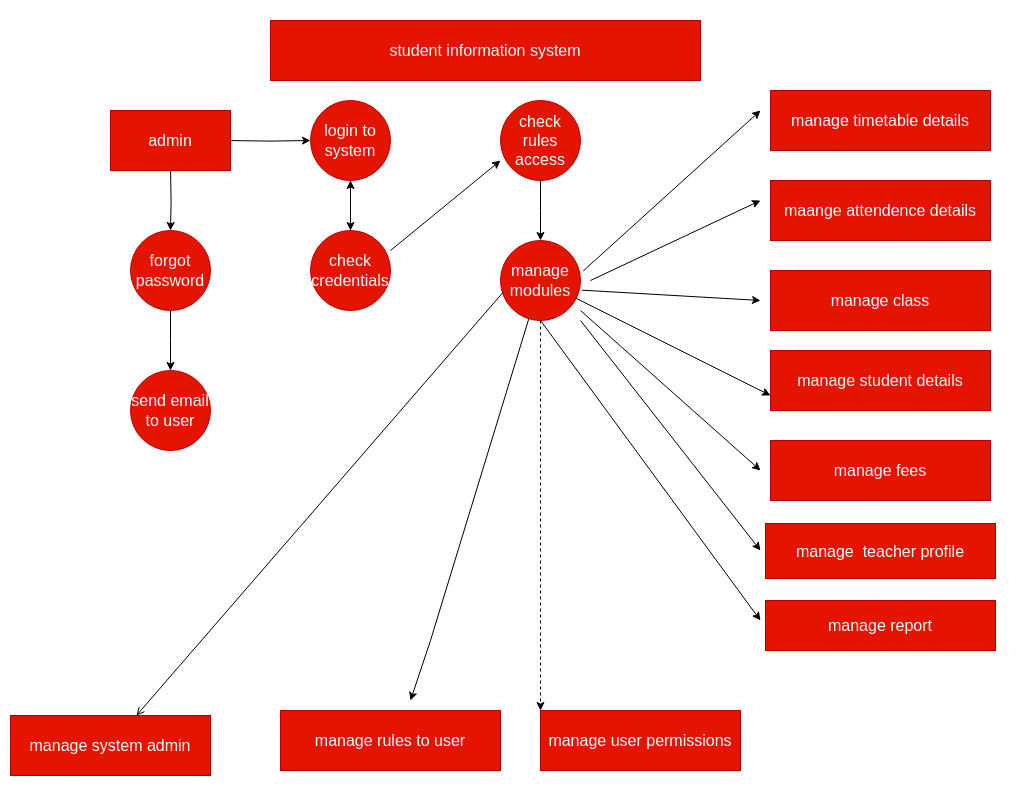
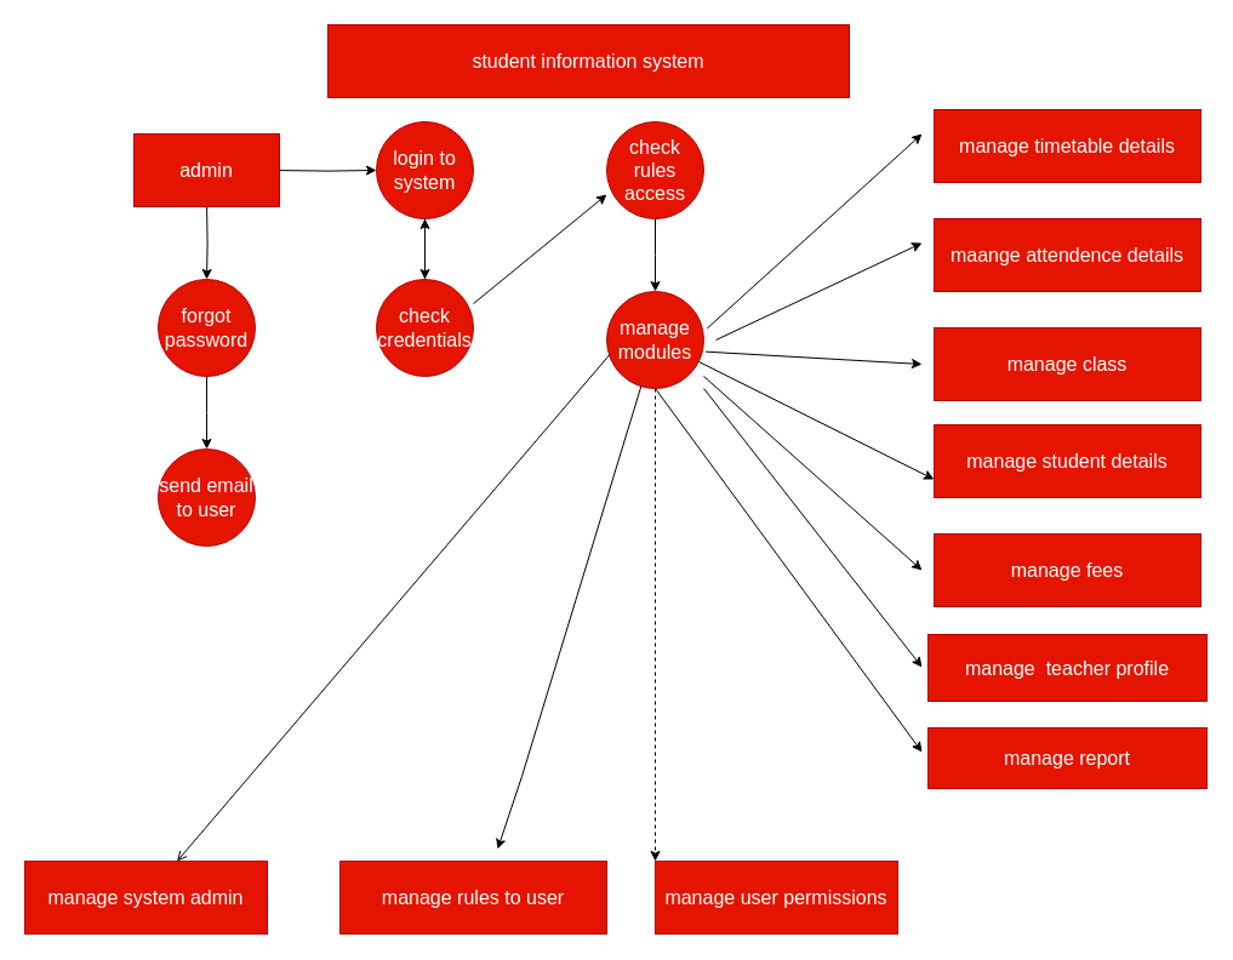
  <mxCell id="0" />
  <mxCell id="1" parent="0" />
  <mxCell id="2" value="&lt;font size=&quot;3&quot;&gt;student information system&lt;/font&gt;" style="rounded=0;whiteSpace=wrap;html=1;fillColor=#e51400;fontColor=#ffffff;strokeColor=#B20000;" vertex="1" parent="1"><mxGeometry x="270" y="20" width="430" height="60" as="geometry" /></mxCell>
  <mxCell id="3" value="" style="edgeStyle=orthogonalEdgeStyle;rounded=0;orthogonalLoop=1;jettySize=auto;html=1;" edge="1" parent="1"><mxGeometry relative="1" as="geometry"><mxPoint x="230" y="140.067" as="sourcePoint" /><mxPoint x="310" y="140" as="targetPoint" /></mxGeometry></mxCell>
  <mxCell id="4" value="" style="edgeStyle=orthogonalEdgeStyle;rounded=0;orthogonalLoop=1;jettySize=auto;html=1;" edge="1" parent="1"><mxGeometry relative="1" as="geometry"><mxPoint x="170.067" y="170" as="sourcePoint" /><mxPoint x="170" y="230" as="targetPoint" /></mxGeometry></mxCell>
  <mxCell id="5" value="" style="edgeStyle=orthogonalEdgeStyle;rounded=0;orthogonalLoop=1;jettySize=auto;html=1;" edge="1" parent="1" source="6"><mxGeometry relative="1" as="geometry"><mxPoint x="350" y="230" as="targetPoint" /></mxGeometry></mxCell>
  <mxCell id="6" value="&lt;font size=&quot;3&quot;&gt;login to system&lt;/font&gt;" style="ellipse;whiteSpace=wrap;html=1;aspect=fixed;fillColor=#e51400;fontColor=#ffffff;strokeColor=#B20000;" vertex="1" parent="1"><mxGeometry x="310" y="100" width="80" height="80" as="geometry" /></mxCell>
  <mxCell id="7" value="" style="edgeStyle=orthogonalEdgeStyle;rounded=0;orthogonalLoop=1;jettySize=auto;html=1;" edge="1" parent="1" source="8"><mxGeometry relative="1" as="geometry"><mxPoint x="170" y="370" as="targetPoint" /></mxGeometry></mxCell>
  <mxCell id="8" value="&lt;font size=&quot;3&quot;&gt;forgot password&lt;/font&gt;" style="ellipse;whiteSpace=wrap;html=1;aspect=fixed;fillColor=#e51400;fontColor=#ffffff;strokeColor=#B20000;" vertex="1" parent="1"><mxGeometry x="130" y="230" width="80" height="80" as="geometry" /></mxCell>
  <mxCell id="9" value="&lt;font size=&quot;3&quot;&gt;send email to user&lt;/font&gt;" style="ellipse;whiteSpace=wrap;html=1;aspect=fixed;fillColor=#e51400;fontColor=#ffffff;strokeColor=#B20000;" vertex="1" parent="1"><mxGeometry x="130" y="370" width="80" height="80" as="geometry" /></mxCell>
- <mxCell id="10" value="&lt;font size=&quot;3&quot;&gt;manage system admin&lt;/font&gt;" style="rounded=0;whiteSpace=wrap;html=1;fillColor=#e51400;fontColor=#ffffff;strokeColor=#B20000;" vertex="1" parent="1"><mxGeometry x="10" y="715" width="200" height="60" as="geometry" /></mxCell>
+ <mxCell id="10" value="&lt;font size=&quot;3&quot;&gt;manage system admin&lt;/font&gt;" style="rounded=0;whiteSpace=wrap;html=1;fillColor=#e51400;fontColor=#ffffff;strokeColor=#B20000;" vertex="1" parent="1"><mxGeometry x="20" y="710" width="200" height="60" as="geometry" /></mxCell>
  <mxCell id="11" value="&lt;font size=&quot;3&quot;&gt;manage user permissions&lt;/font&gt;" style="rounded=0;whiteSpace=wrap;html=1;fillColor=#e51400;fontColor=#ffffff;strokeColor=#B20000;" vertex="1" parent="1"><mxGeometry x="540" y="710" width="200" height="60" as="geometry" /></mxCell>
  <mxCell id="12" value="&lt;font size=&quot;3&quot;&gt;manage rules to user&lt;/font&gt;" style="rounded=0;whiteSpace=wrap;html=1;fillColor=#e51400;fontColor=#ffffff;strokeColor=#B20000;" vertex="1" parent="1"><mxGeometry x="280" y="710" width="220" height="60" as="geometry" /></mxCell>
  <mxCell id="13" value="" style="edgeStyle=orthogonalEdgeStyle;rounded=0;orthogonalLoop=1;jettySize=auto;html=1;" edge="1" parent="1" source="14" target="6"><mxGeometry relative="1" as="geometry" /></mxCell>
  <mxCell id="14" value="&lt;font size=&quot;3&quot;&gt;check credentials&lt;/font&gt;" style="ellipse;whiteSpace=wrap;html=1;aspect=fixed;fillColor=#e51400;fontColor=#ffffff;strokeColor=#B20000;" vertex="1" parent="1"><mxGeometry x="310" y="230" width="80" height="80" as="geometry" /></mxCell>
  <mxCell id="15" value="" style="edgeStyle=orthogonalEdgeStyle;rounded=0;orthogonalLoop=1;jettySize=auto;html=1;" edge="1" parent="1" source="16"><mxGeometry relative="1" as="geometry"><mxPoint x="540" y="240" as="targetPoint" /></mxGeometry></mxCell>
  <mxCell id="16" value="&lt;font size=&quot;3&quot;&gt;check rules access&lt;/font&gt;" style="ellipse;whiteSpace=wrap;html=1;aspect=fixed;fillColor=#e51400;fontColor=#ffffff;strokeColor=#B20000;" vertex="1" parent="1"><mxGeometry x="500" y="100" width="80" height="80" as="geometry" /></mxCell>
  <mxCell id="17" value="" style="endArrow=classic;html=1;rounded=0;" edge="1" parent="1"><mxGeometry width="50" height="50" relative="1" as="geometry"><mxPoint x="390" y="250" as="sourcePoint" /><mxPoint x="500" y="160" as="targetPoint" /><Array as="points" /></mxGeometry></mxCell>
  <mxCell id="18" value="" style="edgeStyle=orthogonalEdgeStyle;rounded=0;orthogonalLoop=1;jettySize=auto;html=1;entryX=0;entryY=0;entryDx=0;entryDy=0;dashed=1;" edge="1" parent="1" source="19" target="11"><mxGeometry relative="1" as="geometry"><mxPoint x="540" y="410" as="targetPoint" /></mxGeometry></mxCell>
  <mxCell id="19" value="&lt;font size=&quot;3&quot;&gt;manage modules&lt;/font&gt;" style="ellipse;whiteSpace=wrap;html=1;aspect=fixed;fillColor=#e51400;fontColor=#ffffff;strokeColor=#B20000;" vertex="1" parent="1"><mxGeometry x="500" y="240" width="80" height="80" as="geometry" /></mxCell>
  <mxCell id="20" value="" style="endArrow=open;html=1;rounded=0;exitX=0.033;exitY=0.647;exitDx=0;exitDy=0;exitPerimeter=0;" edge="1" parent="1" source="19" target="10"><mxGeometry width="50" height="50" relative="1" as="geometry"><mxPoint x="325" y="400" as="sourcePoint" /><mxPoint x="375" y="350" as="targetPoint" /></mxGeometry></mxCell>
  <mxCell id="21" value="&lt;font size=&quot;3&quot;&gt;manage timetable details&lt;/font&gt;" style="rounded=0;whiteSpace=wrap;html=1;fillColor=#e51400;fontColor=#ffffff;strokeColor=#B20000;" vertex="1" parent="1"><mxGeometry x="770" y="90" width="220" height="60" as="geometry" /></mxCell>
  <mxCell id="22" value="&lt;font size=&quot;3&quot;&gt;manage&amp;nbsp; teacher profile&lt;/font&gt;" style="rounded=0;whiteSpace=wrap;html=1;fillColor=#e51400;fontColor=#ffffff;strokeColor=#B20000;" vertex="1" parent="1"><mxGeometry x="765" y="523" width="230" height="55" as="geometry" /></mxCell>
  <mxCell id="23" value="&lt;font size=&quot;3&quot;&gt;manage fees&lt;/font&gt;" style="rounded=0;whiteSpace=wrap;html=1;fillColor=#e51400;fontColor=#ffffff;strokeColor=#B20000;" vertex="1" parent="1"><mxGeometry x="770" y="440" width="220" height="60" as="geometry" /></mxCell>
  <mxCell id="24" value="&lt;font size=&quot;3&quot;&gt;manage student details&lt;/font&gt;" style="rounded=0;whiteSpace=wrap;html=1;fillColor=#e51400;fontColor=#ffffff;strokeColor=#B20000;" vertex="1" parent="1"><mxGeometry x="770" y="350" width="220" height="60" as="geometry" /></mxCell>
  <mxCell id="25" value="&lt;font size=&quot;3&quot;&gt;maange attendence details&lt;/font&gt;" style="rounded=0;whiteSpace=wrap;html=1;fillColor=#e51400;fontColor=#ffffff;strokeColor=#B20000;" vertex="1" parent="1"><mxGeometry x="770" y="180" width="220" height="60" as="geometry" /></mxCell>
  <mxCell id="26" value="" style="endArrow=classic;html=1;rounded=0;exitX=1.034;exitY=0.381;exitDx=0;exitDy=0;exitPerimeter=0;" edge="1" parent="1" source="19"><mxGeometry width="50" height="50" relative="1" as="geometry"><mxPoint x="640" y="290" as="sourcePoint" /><mxPoint x="760" y="110" as="targetPoint" /><Array as="points" /></mxGeometry></mxCell>
  <mxCell id="27" value="" style="endArrow=classic;html=1;rounded=0;" edge="1" parent="1"><mxGeometry width="50" height="50" relative="1" as="geometry"><mxPoint x="590" y="280" as="sourcePoint" /><mxPoint x="760" y="200" as="targetPoint" /><Array as="points" /></mxGeometry></mxCell>
  <mxCell id="28" value="" style="endArrow=classic;html=1;rounded=0;exitX=1.021;exitY=0.621;exitDx=0;exitDy=0;exitPerimeter=0;" edge="1" parent="1" source="19"><mxGeometry width="50" height="50" relative="1" as="geometry"><mxPoint x="580" y="370" as="sourcePoint" /><mxPoint x="760" y="300" as="targetPoint" /></mxGeometry></mxCell>
  <mxCell id="29" value="" style="endArrow=classic;html=1;rounded=0;entryX=0;entryY=0.75;entryDx=0;entryDy=0;" edge="1" parent="1" source="19" target="24"><mxGeometry width="50" height="50" relative="1" as="geometry"><mxPoint x="580" y="370" as="sourcePoint" /><mxPoint x="630" y="320" as="targetPoint" /></mxGeometry></mxCell>
  <mxCell id="30" value="" style="endArrow=classic;html=1;rounded=0;" edge="1" parent="1"><mxGeometry width="50" height="50" relative="1" as="geometry"><mxPoint x="580" y="310" as="sourcePoint" /><mxPoint x="760" y="470" as="targetPoint" /></mxGeometry></mxCell>
  <mxCell id="31" value="" style="endArrow=classic;html=1;rounded=0;" edge="1" parent="1"><mxGeometry width="50" height="50" relative="1" as="geometry"><mxPoint x="580" y="320" as="sourcePoint" /><mxPoint x="760" y="550" as="targetPoint" /></mxGeometry></mxCell>
  <mxCell id="32" value="" style="endArrow=classic;html=1;rounded=0;exitX=0.5;exitY=1;exitDx=0;exitDy=0;" edge="1" parent="1" source="19"><mxGeometry width="50" height="50" relative="1" as="geometry"><mxPoint x="514.997" y="299.999" as="sourcePoint" /><mxPoint x="760" y="620" as="targetPoint" /></mxGeometry></mxCell>
  <mxCell id="33" value="" style="endArrow=classic;html=1;rounded=0;" edge="1" parent="1" source="19"><mxGeometry width="50" height="50" relative="1" as="geometry"><mxPoint x="470" y="500" as="sourcePoint" /><mxPoint x="410" y="700" as="targetPoint" /><Array as="points"><mxPoint x="430" y="640" /></Array></mxGeometry></mxCell>
  <mxCell id="34" value="&lt;font size=&quot;3&quot;&gt;admin&lt;/font&gt;" style="rounded=0;whiteSpace=wrap;html=1;fillColor=#e51400;fontColor=#ffffff;strokeColor=#B20000;" vertex="1" parent="1"><mxGeometry x="110" y="110" width="120" height="60" as="geometry" /></mxCell>
  <mxCell id="35" value="&lt;font size=&quot;3&quot;&gt;manage class&lt;/font&gt;" style="rounded=0;whiteSpace=wrap;html=1;fillColor=#e51400;fontColor=#ffffff;strokeColor=#B20000;" vertex="1" parent="1"><mxGeometry x="770" y="270" width="220" height="60" as="geometry" /></mxCell>
  <mxCell id="36" value="&lt;font size=&quot;3&quot;&gt;manage report&lt;/font&gt;" style="rounded=0;whiteSpace=wrap;html=1;fillColor=#e51400;fontColor=#ffffff;strokeColor=#B20000;" vertex="1" parent="1"><mxGeometry x="765" y="600" width="230" height="50" as="geometry" /></mxCell>
